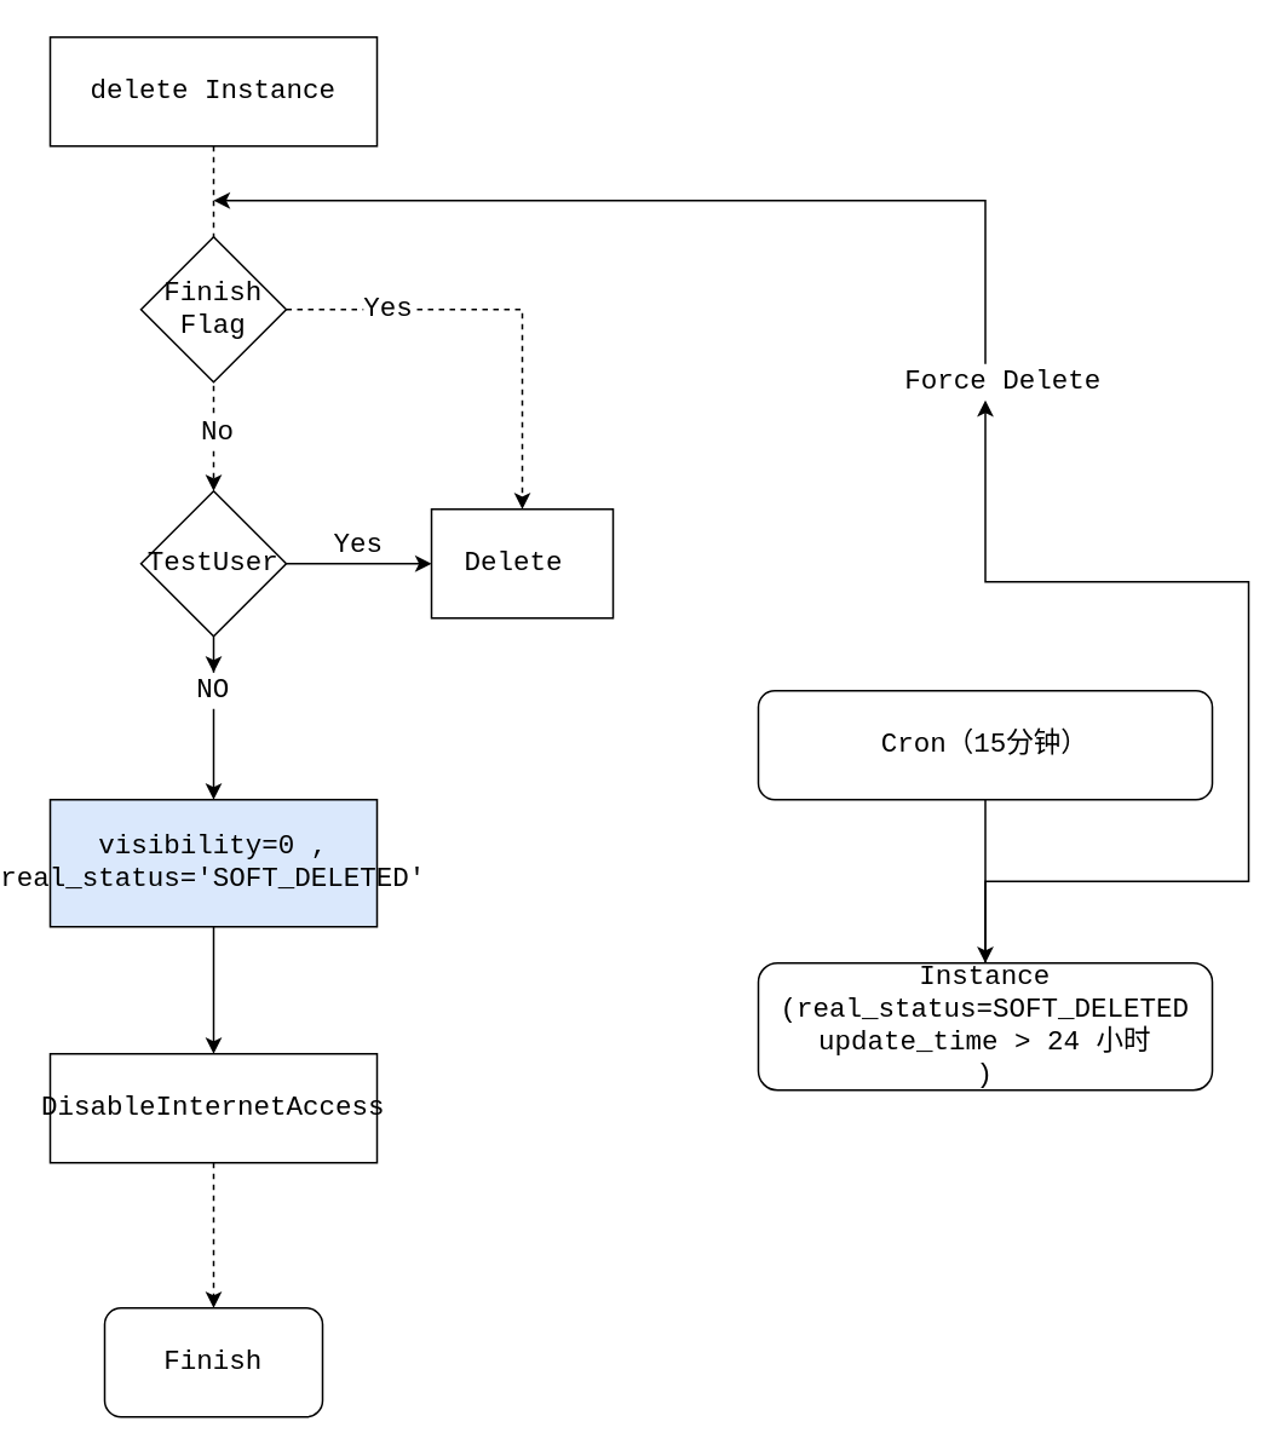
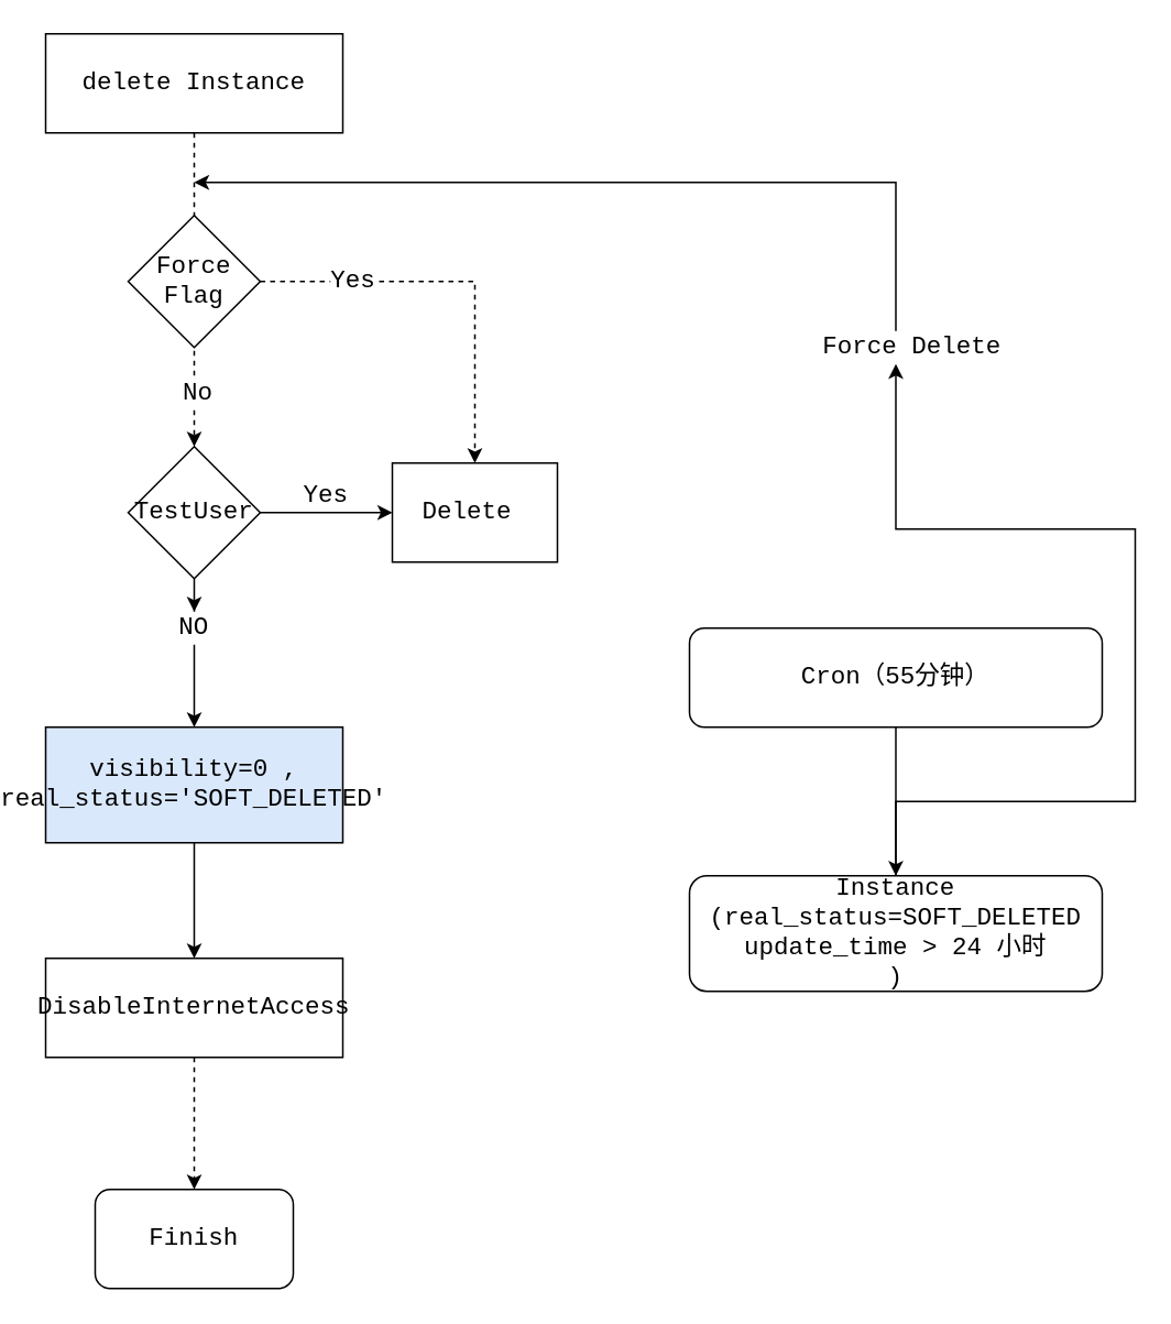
  <mxCell id="0" />
  <mxCell id="1" parent="0" />
  <mxCell id="2" value="" style="edgeStyle=orthogonalEdgeStyle;rounded=0;orthogonalLoop=1;jettySize=auto;fontFamily=Courier New;fontSize=15;" edge="1" parent="1" source="12" target="5"><mxGeometry relative="1" as="geometry"><Array as="points"><mxPoint x="110" y="400" /><mxPoint x="110" y="400" /></Array></mxGeometry></mxCell>
  <mxCell id="3" value="delete Instance" style="rounded=0;whiteSpace=wrap;fontFamily=Courier New;fontSize=15;" vertex="1" parent="1"><mxGeometry x="20" y="20" width="180" height="60" as="geometry" /></mxCell>
  <mxCell id="4" value="" style="edgeStyle=orthogonalEdgeStyle;rounded=0;orthogonalLoop=1;jettySize=auto;fontFamily=Courier New;fontSize=15;" edge="1" parent="1" source="5" target="7"><mxGeometry relative="1" as="geometry" /></mxCell>
  <mxCell id="5" value="visibility=0 , real_status='SOFT_DELETED'" style="rounded=0;whiteSpace=wrap;fontFamily=Courier New;fontSize=15;fillColor=#dae8fc;" vertex="1" parent="1"><mxGeometry x="20" y="440" width="180" height="70" as="geometry" /></mxCell>
  <mxCell id="6" value="" style="edgeStyle=orthogonalEdgeStyle;rounded=0;orthogonalLoop=1;jettySize=auto;html=0;fontFamily=Courier New;fontSize=15;dashed=1;" edge="1" parent="1" source="7" target="19"><mxGeometry relative="1" as="geometry" /></mxCell>
  <mxCell id="7" value="DisableInternetAccess" style="rounded=0;whiteSpace=wrap;fontFamily=Courier New;fontSize=15;" vertex="1" parent="1"><mxGeometry x="20" y="580" width="180" height="60" as="geometry" /></mxCell>
  <mxCell id="8" value="" style="edgeStyle=orthogonalEdgeStyle;rounded=0;orthogonalLoop=1;jettySize=auto;fontFamily=Courier New;fontSize=15;" edge="1" parent="1" source="9"><mxGeometry relative="1" as="geometry"><mxPoint x="230" y="310" as="targetPoint" /></mxGeometry></mxCell>
  <mxCell id="9" value="TestUser" style="rhombus;whiteSpace=wrap;fontFamily=Courier New;fontSize=15;" vertex="1" parent="1"><mxGeometry x="70" y="270" width="80" height="80" as="geometry" /></mxCell>
  <mxCell id="10" value="" style="edgeStyle=orthogonalEdgeStyle;rounded=0;orthogonalLoop=1;jettySize=auto;fontFamily=Courier New;fontSize=15;dashed=1;" edge="1" parent="1" source="3" target="9"><mxGeometry relative="1" as="geometry"><mxPoint x="110" y="190" as="sourcePoint" /><mxPoint x="110" y="440" as="targetPoint" /></mxGeometry></mxCell>
  <mxCell id="11" value="No" style="edgeLabel;html=1;align=center;verticalAlign=middle;resizable=0;points=[];fontSize=15;fontFamily=Courier New;" vertex="1" connectable="0" parent="10"><mxGeometry x="0.653" y="1" relative="1" as="geometry"><mxPoint as="offset" /></mxGeometry></mxCell>
  <mxCell id="12" value="NO" style="text;strokeColor=none;fillColor=none;align=center;verticalAlign=middle;whiteSpace=wrap;rounded=0;fontFamily=Courier New;fontSize=15;" vertex="1" parent="1"><mxGeometry x="90" y="370" width="40" height="20" as="geometry" /></mxCell>
  <mxCell id="13" value="" style="edgeStyle=orthogonalEdgeStyle;rounded=0;orthogonalLoop=1;jettySize=auto;fontFamily=Courier New;fontSize=15;" edge="1" parent="1" source="9" target="12"><mxGeometry relative="1" as="geometry"><mxPoint x="110" y="350" as="sourcePoint" /><mxPoint x="110" y="440" as="targetPoint" /><Array as="points" /></mxGeometry></mxCell>
  <mxCell id="14" value="Delete " style="rounded=0;whiteSpace=wrap;fontFamily=Courier New;fontSize=15;" vertex="1" parent="1"><mxGeometry x="230" y="280" width="100" height="60" as="geometry" /></mxCell>
  <mxCell id="15" value="Yes" style="text;strokeColor=none;fillColor=none;align=center;verticalAlign=middle;whiteSpace=wrap;rounded=0;fontFamily=Courier New;fontSize=15;" vertex="1" parent="1"><mxGeometry x="170" y="290" width="40" height="20" as="geometry" /></mxCell>
  <mxCell id="16" style="edgeStyle=orthogonalEdgeStyle;rounded=0;orthogonalLoop=1;jettySize=auto;html=0;entryX=0.5;entryY=0;entryDx=0;entryDy=0;fontFamily=Courier New;fontSize=15;dashed=1;" edge="1" parent="1" source="18" target="14"><mxGeometry relative="1" as="geometry" /></mxCell>
  <mxCell id="17" value="Yes" style="edgeLabel;html=1;align=center;verticalAlign=middle;resizable=0;points=[];fontSize=15;fontFamily=Courier New;" vertex="1" connectable="0" parent="16"><mxGeometry x="-0.542" y="1" relative="1" as="geometry"><mxPoint as="offset" /></mxGeometry></mxCell>
- <mxCell id="18" value="Finish Flag" style="rhombus;whiteSpace=wrap;html=1;fontFamily=Courier New;fontSize=15;" vertex="1" parent="1"><mxGeometry x="70" y="130" width="80" height="80" as="geometry" /></mxCell>
+ <mxCell id="18" value="Force Flag" style="rhombus;whiteSpace=wrap;html=1;fontFamily=Courier New;fontSize=15;" vertex="1" parent="1"><mxGeometry x="70" y="130" width="80" height="80" as="geometry" /></mxCell>
  <mxCell id="19" value="Finish" style="rounded=1;whiteSpace=wrap;html=1;fontFamily=Courier New;fontSize=15;" vertex="1" parent="1"><mxGeometry x="50" y="720" width="120" height="60" as="geometry" /></mxCell>
  <mxCell id="20" value="" style="edgeStyle=orthogonalEdgeStyle;rounded=0;orthogonalLoop=1;jettySize=auto;html=0;fontFamily=Courier New;fontSize=15;" edge="1" parent="1" source="21" target="23"><mxGeometry relative="1" as="geometry" /></mxCell>
- <mxCell id="21" value="Cron（15分钟）" style="rounded=1;whiteSpace=wrap;html=1;fontFamily=Courier New;fontSize=15;" vertex="1" parent="1"><mxGeometry x="410" y="380" width="250" height="60" as="geometry" /></mxCell>
+ <mxCell id="21" value="Cron（55分钟）" style="rounded=1;whiteSpace=wrap;html=1;fontFamily=Courier New;fontSize=15;" vertex="1" parent="1"><mxGeometry x="410" y="380" width="250" height="60" as="geometry" /></mxCell>
  <mxCell id="22" style="edgeStyle=orthogonalEdgeStyle;rounded=0;orthogonalLoop=1;jettySize=auto;html=0;fontFamily=Courier New;fontSize=15;" edge="1" parent="1" source="24"><mxGeometry relative="1" as="geometry"><mxPoint x="110" y="110" as="targetPoint" /><Array as="points"><mxPoint x="535" y="110" /></Array></mxGeometry></mxCell>
  <mxCell id="23" value="Instance&lt;br&gt;(real_status=SOFT_DELETED&lt;br&gt;update_time &amp;gt; 24 小时&lt;br&gt;)" style="rounded=1;whiteSpace=wrap;html=1;fontFamily=Courier New;fontSize=15;" vertex="1" parent="1"><mxGeometry x="410" y="530" width="250" height="70" as="geometry" /></mxCell>
  <mxCell id="24" value="Force Delete" style="text;html=1;strokeColor=none;fillColor=none;align=center;verticalAlign=middle;whiteSpace=wrap;rounded=0;fontFamily=Courier New;fontSize=15;" vertex="1" parent="1"><mxGeometry x="470" y="200" width="150" height="20" as="geometry" /></mxCell>
  <mxCell id="25" style="edgeStyle=orthogonalEdgeStyle;rounded=0;orthogonalLoop=1;jettySize=auto;html=0;fontFamily=Courier New;fontSize=15;" edge="1" parent="1" source="23" target="24"><mxGeometry relative="1" as="geometry"><mxPoint x="535" y="530" as="sourcePoint" /><mxPoint x="110" y="110" as="targetPoint" /><Array as="points"><mxPoint x="535" y="485" /><mxPoint x="680" y="485" /><mxPoint x="680" y="320" /><mxPoint x="535" y="320" /></Array></mxGeometry></mxCell>
